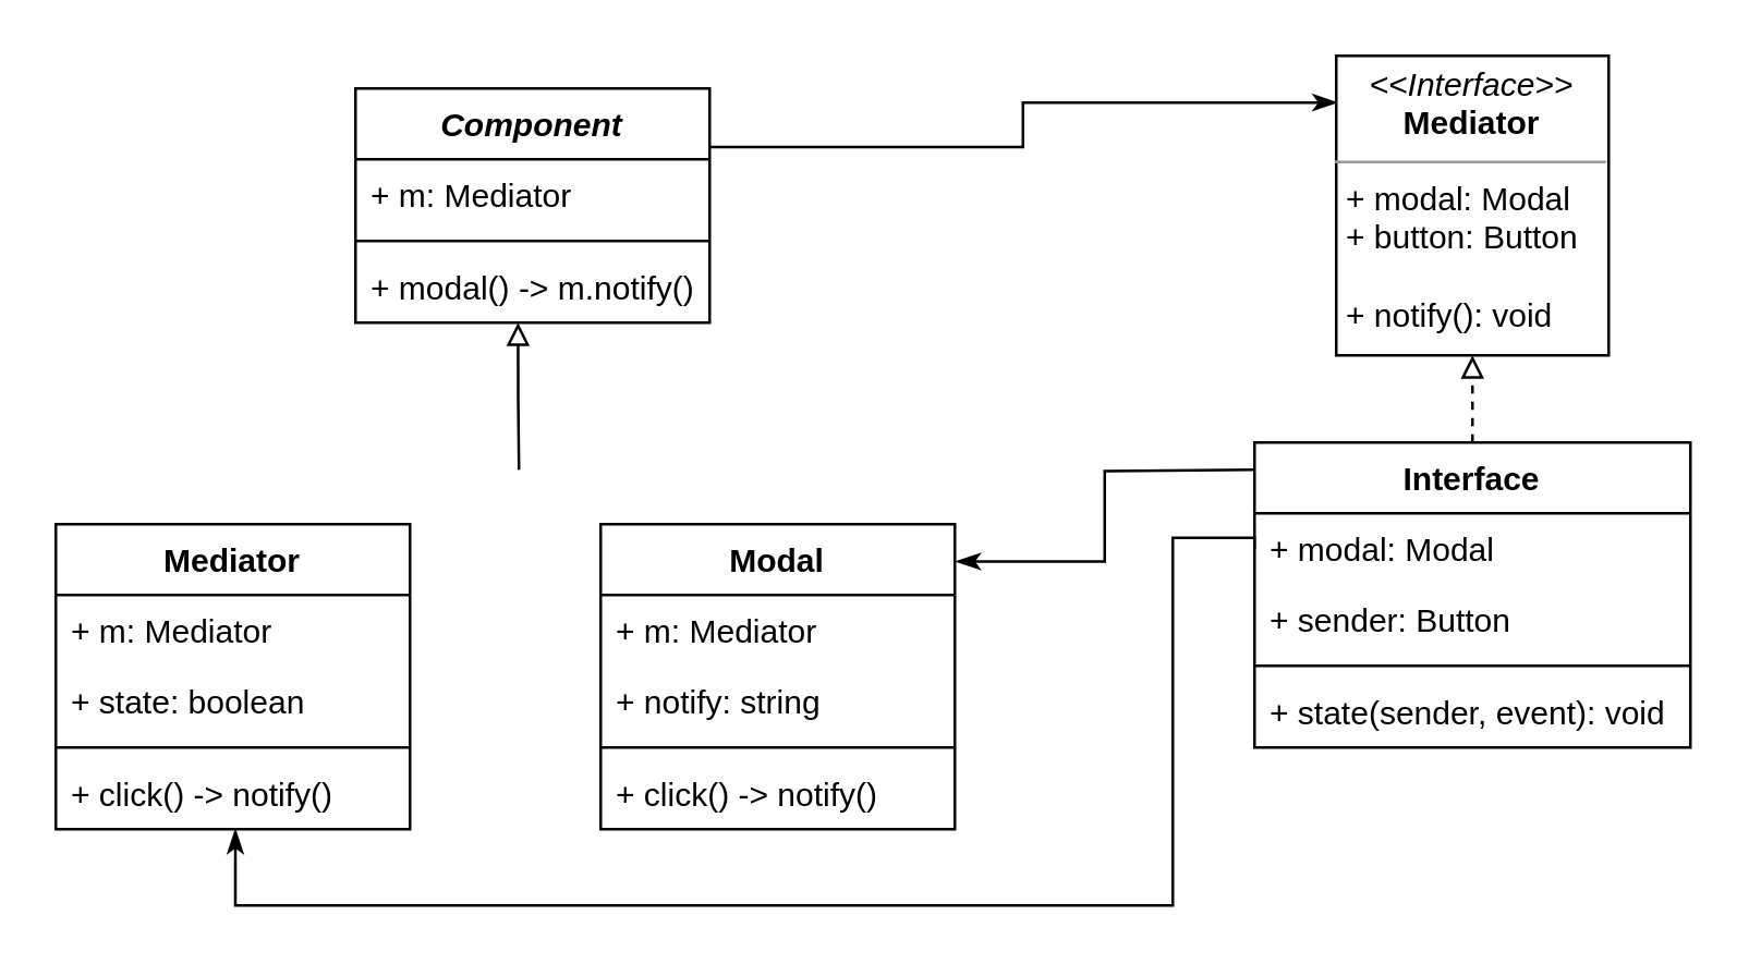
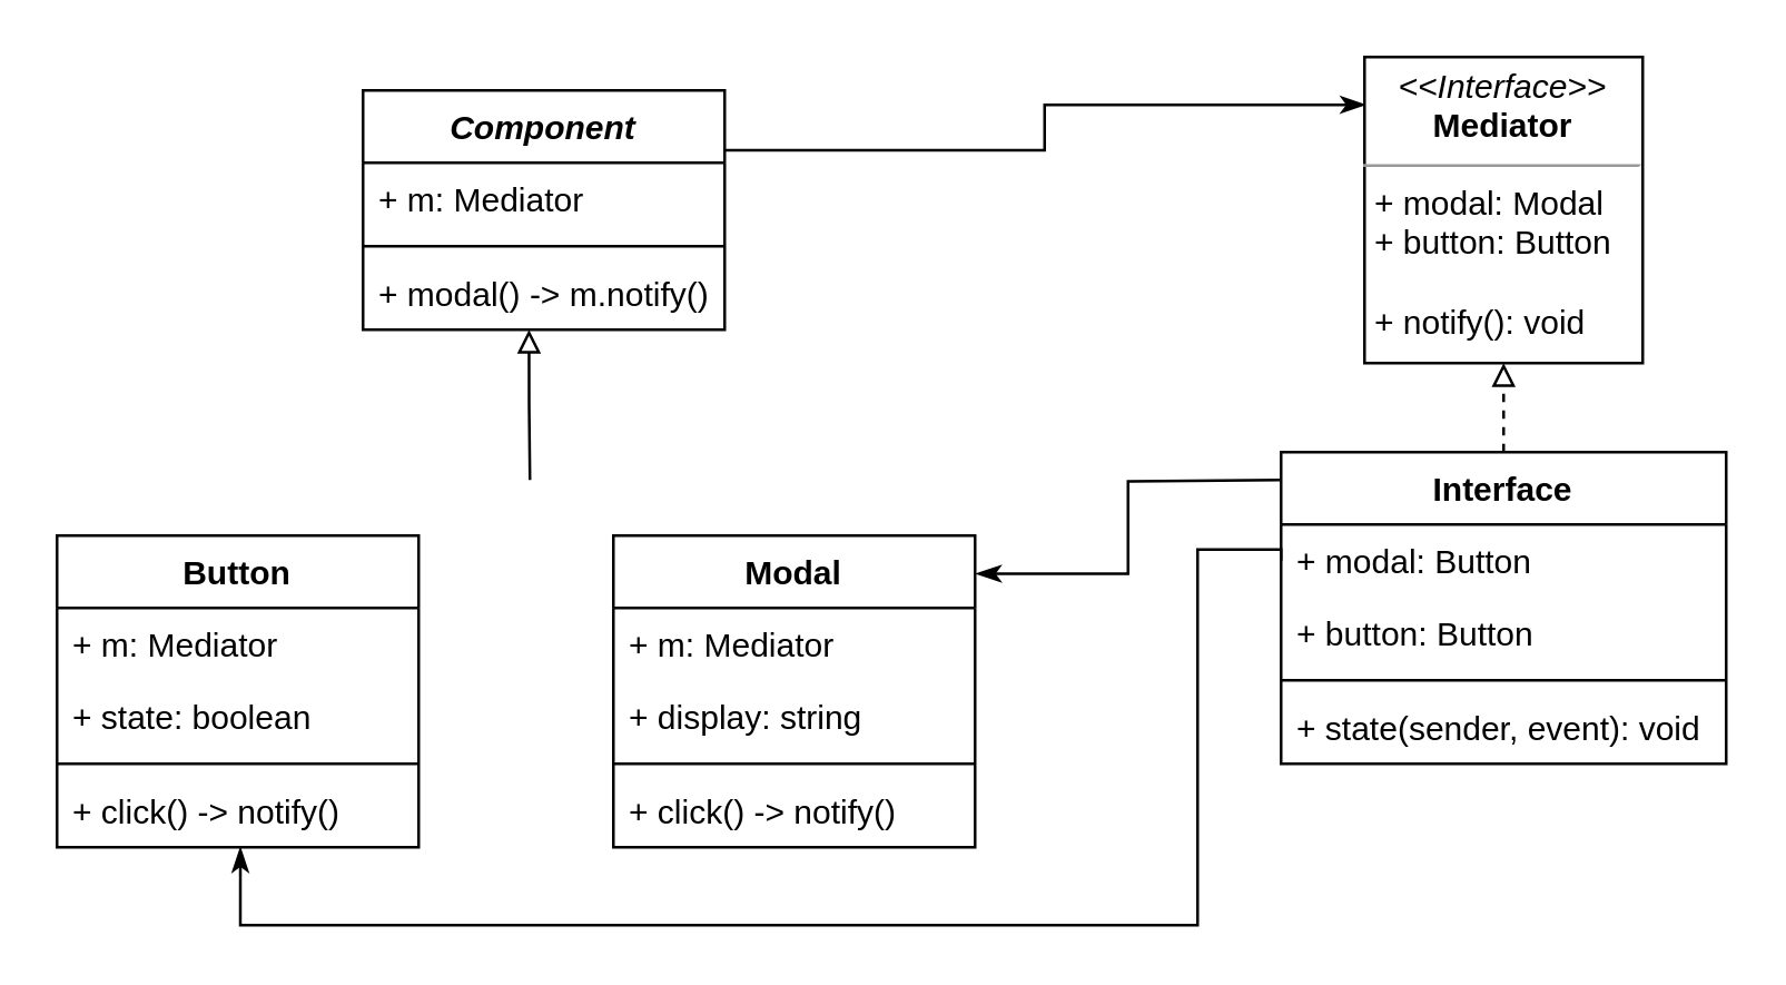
  <mxCell id="0" />
  <mxCell id="1" parent="0" />
  <mxCell id="2" style="edgeStyle=orthogonalEdgeStyle;rounded=0;orthogonalLoop=1;jettySize=auto;html=1;exitX=0.5;exitY=0;exitDx=0;exitDy=0;entryX=0.5;entryY=1;entryDx=0;entryDy=0;startArrow=none;startFill=0;endArrow=block;endFill=0;dashed=1;" edge="1" parent="1" source="3" target="26"><mxGeometry relative="1" as="geometry" /></mxCell>
  <mxCell id="3" value="Interface" style="swimlane;fontStyle=1;align=center;verticalAlign=top;childLayout=stackLayout;horizontal=1;startSize=26;horizontalStack=0;resizeParent=1;resizeParentMax=0;resizeLast=0;collapsible=1;marginBottom=0;" vertex="1" parent="1"><mxGeometry x="460" y="162" width="160" height="112" as="geometry" /></mxCell>
- <mxCell id="4" value="+ modal: Modal" style="text;strokeColor=none;fillColor=none;align=left;verticalAlign=top;spacingLeft=4;spacingRight=4;overflow=hidden;rotatable=0;points=[[0,0.5],[1,0.5]];portConstraint=eastwest;" vertex="1" parent="3"><mxGeometry y="26" width="160" height="26" as="geometry" /></mxCell>
- <mxCell id="5" value="+ sender: Button" style="text;strokeColor=none;fillColor=none;align=left;verticalAlign=top;spacingLeft=4;spacingRight=4;overflow=hidden;rotatable=0;points=[[0,0.5],[1,0.5]];portConstraint=eastwest;" vertex="1" parent="3"><mxGeometry y="52" width="160" height="26" as="geometry" /></mxCell>
+ <mxCell id="4" value="+ modal: Button" style="text;strokeColor=none;fillColor=none;align=left;verticalAlign=top;spacingLeft=4;spacingRight=4;overflow=hidden;rotatable=0;points=[[0,0.5],[1,0.5]];portConstraint=eastwest;" vertex="1" parent="3"><mxGeometry y="26" width="160" height="26" as="geometry" /></mxCell>
+ <mxCell id="5" value="+ button: Button" style="text;strokeColor=none;fillColor=none;align=left;verticalAlign=top;spacingLeft=4;spacingRight=4;overflow=hidden;rotatable=0;points=[[0,0.5],[1,0.5]];portConstraint=eastwest;" vertex="1" parent="3"><mxGeometry y="52" width="160" height="26" as="geometry" /></mxCell>
  <mxCell id="6" value="" style="line;strokeWidth=1;fillColor=none;align=left;verticalAlign=middle;spacingTop=-1;spacingLeft=3;spacingRight=3;rotatable=0;labelPosition=right;points=[];portConstraint=eastwest;" vertex="1" parent="3"><mxGeometry y="78" width="160" height="8" as="geometry" /></mxCell>
  <mxCell id="7" value="+ state(sender, event): void" style="text;strokeColor=none;fillColor=none;align=left;verticalAlign=top;spacingLeft=4;spacingRight=4;overflow=hidden;rotatable=0;points=[[0,0.5],[1,0.5]];portConstraint=eastwest;" vertex="1" parent="3"><mxGeometry y="86" width="160" height="26" as="geometry" /></mxCell>
  <mxCell id="8" style="edgeStyle=orthogonalEdgeStyle;rounded=0;orthogonalLoop=1;jettySize=auto;html=1;exitX=1;exitY=0.25;exitDx=0;exitDy=0;entryX=0.004;entryY=0.156;entryDx=0;entryDy=0;entryPerimeter=0;startArrow=none;startFill=0;endArrow=classicThin;endFill=1;" edge="1" parent="1" source="9" target="26"><mxGeometry relative="1" as="geometry" /></mxCell>
  <mxCell id="9" value="Component" style="swimlane;fontStyle=3;align=center;verticalAlign=top;childLayout=stackLayout;horizontal=1;startSize=26;horizontalStack=0;resizeParent=1;resizeParentMax=0;resizeLast=0;collapsible=1;marginBottom=0;" vertex="1" parent="1"><mxGeometry x="130" y="32" width="130" height="86" as="geometry" /></mxCell>
  <mxCell id="10" value="+ m: Mediator" style="text;strokeColor=none;fillColor=none;align=left;verticalAlign=top;spacingLeft=4;spacingRight=4;overflow=hidden;rotatable=0;points=[[0,0.5],[1,0.5]];portConstraint=eastwest;" vertex="1" parent="9"><mxGeometry y="26" width="130" height="26" as="geometry" /></mxCell>
  <mxCell id="11" value="" style="line;strokeWidth=1;fillColor=none;align=left;verticalAlign=middle;spacingTop=-1;spacingLeft=3;spacingRight=3;rotatable=0;labelPosition=right;points=[];portConstraint=eastwest;" vertex="1" parent="9"><mxGeometry y="52" width="130" height="8" as="geometry" /></mxCell>
  <mxCell id="12" value="+ modal() -&gt; m.notify()" style="text;strokeColor=none;fillColor=none;align=left;verticalAlign=top;spacingLeft=4;spacingRight=4;overflow=hidden;rotatable=0;points=[[0,0.5],[1,0.5]];portConstraint=eastwest;" vertex="1" parent="9"><mxGeometry y="60" width="130" height="26" as="geometry" /></mxCell>
- <mxCell id="13" value="Mediator" style="swimlane;fontStyle=1;align=center;verticalAlign=top;childLayout=stackLayout;horizontal=1;startSize=26;horizontalStack=0;resizeParent=1;resizeParentMax=0;resizeLast=0;collapsible=1;marginBottom=0;" vertex="1" parent="1"><mxGeometry x="20" y="192" width="130" height="112" as="geometry" /></mxCell>
+ <mxCell id="13" value="Button" style="swimlane;fontStyle=1;align=center;verticalAlign=top;childLayout=stackLayout;horizontal=1;startSize=26;horizontalStack=0;resizeParent=1;resizeParentMax=0;resizeLast=0;collapsible=1;marginBottom=0;" vertex="1" parent="1"><mxGeometry x="20" y="192" width="130" height="112" as="geometry" /></mxCell>
  <mxCell id="14" value="+ m: Mediator" style="text;strokeColor=none;fillColor=none;align=left;verticalAlign=top;spacingLeft=4;spacingRight=4;overflow=hidden;rotatable=0;points=[[0,0.5],[1,0.5]];portConstraint=eastwest;" vertex="1" parent="13"><mxGeometry y="26" width="130" height="26" as="geometry" /></mxCell>
  <mxCell id="15" value="+ state: boolean" style="text;strokeColor=none;fillColor=none;align=left;verticalAlign=top;spacingLeft=4;spacingRight=4;overflow=hidden;rotatable=0;points=[[0,0.5],[1,0.5]];portConstraint=eastwest;" vertex="1" parent="13"><mxGeometry y="52" width="130" height="26" as="geometry" /></mxCell>
  <mxCell id="16" value="" style="line;strokeWidth=1;fillColor=none;align=left;verticalAlign=middle;spacingTop=-1;spacingLeft=3;spacingRight=3;rotatable=0;labelPosition=right;points=[];portConstraint=eastwest;" vertex="1" parent="13"><mxGeometry y="78" width="130" height="8" as="geometry" /></mxCell>
  <mxCell id="17" value="+ click() -&gt; notify()" style="text;strokeColor=none;fillColor=none;align=left;verticalAlign=top;spacingLeft=4;spacingRight=4;overflow=hidden;rotatable=0;points=[[0,0.5],[1,0.5]];portConstraint=eastwest;" vertex="1" parent="13"><mxGeometry y="86" width="130" height="26" as="geometry" /></mxCell>
  <mxCell id="18" value="Modal" style="swimlane;fontStyle=1;align=center;verticalAlign=top;childLayout=stackLayout;horizontal=1;startSize=26;horizontalStack=0;resizeParent=1;resizeParentMax=0;resizeLast=0;collapsible=1;marginBottom=0;" vertex="1" parent="1"><mxGeometry x="220" y="192" width="130" height="112" as="geometry" /></mxCell>
  <mxCell id="19" value="+ m: Mediator" style="text;strokeColor=none;fillColor=none;align=left;verticalAlign=top;spacingLeft=4;spacingRight=4;overflow=hidden;rotatable=0;points=[[0,0.5],[1,0.5]];portConstraint=eastwest;" vertex="1" parent="18"><mxGeometry y="26" width="130" height="26" as="geometry" /></mxCell>
- <mxCell id="20" value="+ notify: string" style="text;strokeColor=none;fillColor=none;align=left;verticalAlign=top;spacingLeft=4;spacingRight=4;overflow=hidden;rotatable=0;points=[[0,0.5],[1,0.5]];portConstraint=eastwest;" vertex="1" parent="18"><mxGeometry y="52" width="130" height="26" as="geometry" /></mxCell>
+ <mxCell id="20" value="+ display: string" style="text;strokeColor=none;fillColor=none;align=left;verticalAlign=top;spacingLeft=4;spacingRight=4;overflow=hidden;rotatable=0;points=[[0,0.5],[1,0.5]];portConstraint=eastwest;" vertex="1" parent="18"><mxGeometry y="52" width="130" height="26" as="geometry" /></mxCell>
  <mxCell id="21" value="" style="line;strokeWidth=1;fillColor=none;align=left;verticalAlign=middle;spacingTop=-1;spacingLeft=3;spacingRight=3;rotatable=0;labelPosition=right;points=[];portConstraint=eastwest;" vertex="1" parent="18"><mxGeometry y="78" width="130" height="8" as="geometry" /></mxCell>
  <mxCell id="22" value="+ click() -&gt; notify()" style="text;strokeColor=none;fillColor=none;align=left;verticalAlign=top;spacingLeft=4;spacingRight=4;overflow=hidden;rotatable=0;points=[[0,0.5],[1,0.5]];portConstraint=eastwest;" vertex="1" parent="18"><mxGeometry y="86" width="130" height="26" as="geometry" /></mxCell>
  <mxCell id="23" style="edgeStyle=orthogonalEdgeStyle;rounded=0;orthogonalLoop=1;jettySize=auto;html=1;exitX=0.459;exitY=1;exitDx=0;exitDy=0;startArrow=block;startFill=0;endArrow=none;endFill=0;exitPerimeter=0;" edge="1" parent="1" source="12"><mxGeometry relative="1" as="geometry"><mxPoint x="190" y="172" as="targetPoint" /></mxGeometry></mxCell>
  <mxCell id="24" style="edgeStyle=orthogonalEdgeStyle;rounded=0;orthogonalLoop=1;jettySize=auto;html=1;entryX=1.003;entryY=0.122;entryDx=0;entryDy=0;entryPerimeter=0;startArrow=none;startFill=0;endArrow=classicThin;endFill=1;" edge="1" parent="1" target="18"><mxGeometry relative="1" as="geometry"><mxPoint x="460" y="172" as="sourcePoint" /></mxGeometry></mxCell>
  <mxCell id="25" style="edgeStyle=orthogonalEdgeStyle;rounded=0;orthogonalLoop=1;jettySize=auto;html=1;exitX=0;exitY=0.5;exitDx=0;exitDy=0;entryX=0.507;entryY=1;entryDx=0;entryDy=0;entryPerimeter=0;startArrow=none;startFill=0;endArrow=classicThin;endFill=1;" edge="1" parent="1" source="4" target="17"><mxGeometry relative="1" as="geometry"><Array as="points"><mxPoint x="430" y="197" /><mxPoint x="430" y="332" /><mxPoint x="86" y="332" /></Array></mxGeometry></mxCell>
  <mxCell id="26" value="&lt;p style=&quot;margin: 0px ; margin-top: 4px ; text-align: center&quot;&gt;&lt;i&gt;&amp;lt;&amp;lt;Interface&amp;gt;&amp;gt;&lt;/i&gt;&lt;br&gt;&lt;b&gt;Mediator&lt;/b&gt;&lt;/p&gt;&lt;hr size=&quot;1&quot;&gt;&lt;p style=&quot;margin: 0px ; margin-left: 4px&quot;&gt;+ modal: Modal&lt;br&gt;&lt;/p&gt;&lt;p style=&quot;margin: 0px ; margin-left: 4px&quot;&gt;+ button: Button&lt;/p&gt;&lt;p style=&quot;margin: 0px ; margin-left: 4px&quot;&gt;&lt;br&gt;&lt;/p&gt;&lt;p style=&quot;margin: 0px ; margin-left: 4px&quot;&gt;+ notify(): void&lt;/p&gt;" style="verticalAlign=top;align=left;overflow=fill;fontSize=12;fontFamily=Helvetica;html=1;" vertex="1" parent="1"><mxGeometry x="490" y="20" width="100" height="110" as="geometry" /></mxCell>
